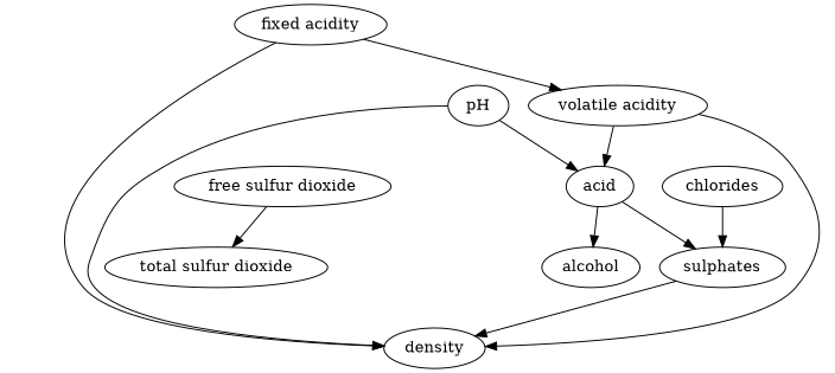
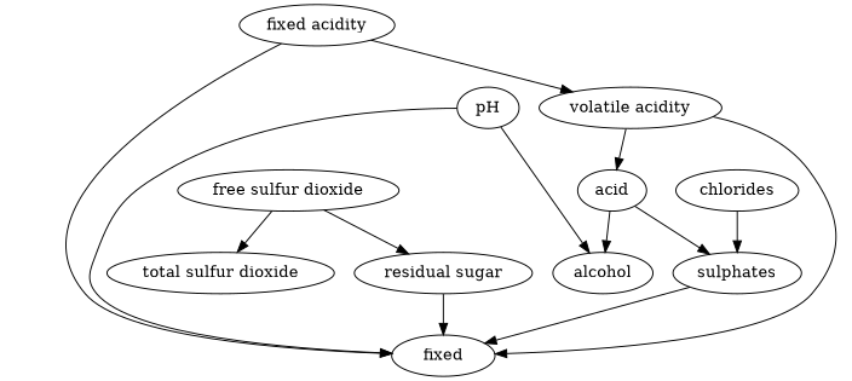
  strict digraph {
    n1 [label="fixed acidity"]
    n2 [label="volatile acidity"]
-   n3 [label=density]
+   n3 [label=fixed]
    n4 [label=acid]
    n5 [label=pH]
    n6 [label=alcohol]
    n7 [label=sulphates]
+   n8 [label="residual sugar"]
    n9 [label=chlorides]
    n10 [label="free sulfur dioxide"]
    n11 [label="total sulfur dioxide"]
    n1 -> n2
    n1 -> n3
    n2 -> n3
    n2 -> n4
    n4 -> n6
    n4 -> n7
    n5 -> n3
-   n5 -> n4
+   n5 -> n6
    n7 -> n3
+   n8 -> n3
    n9 -> n7
+   n10 -> n8
    n10 -> n11
  }
